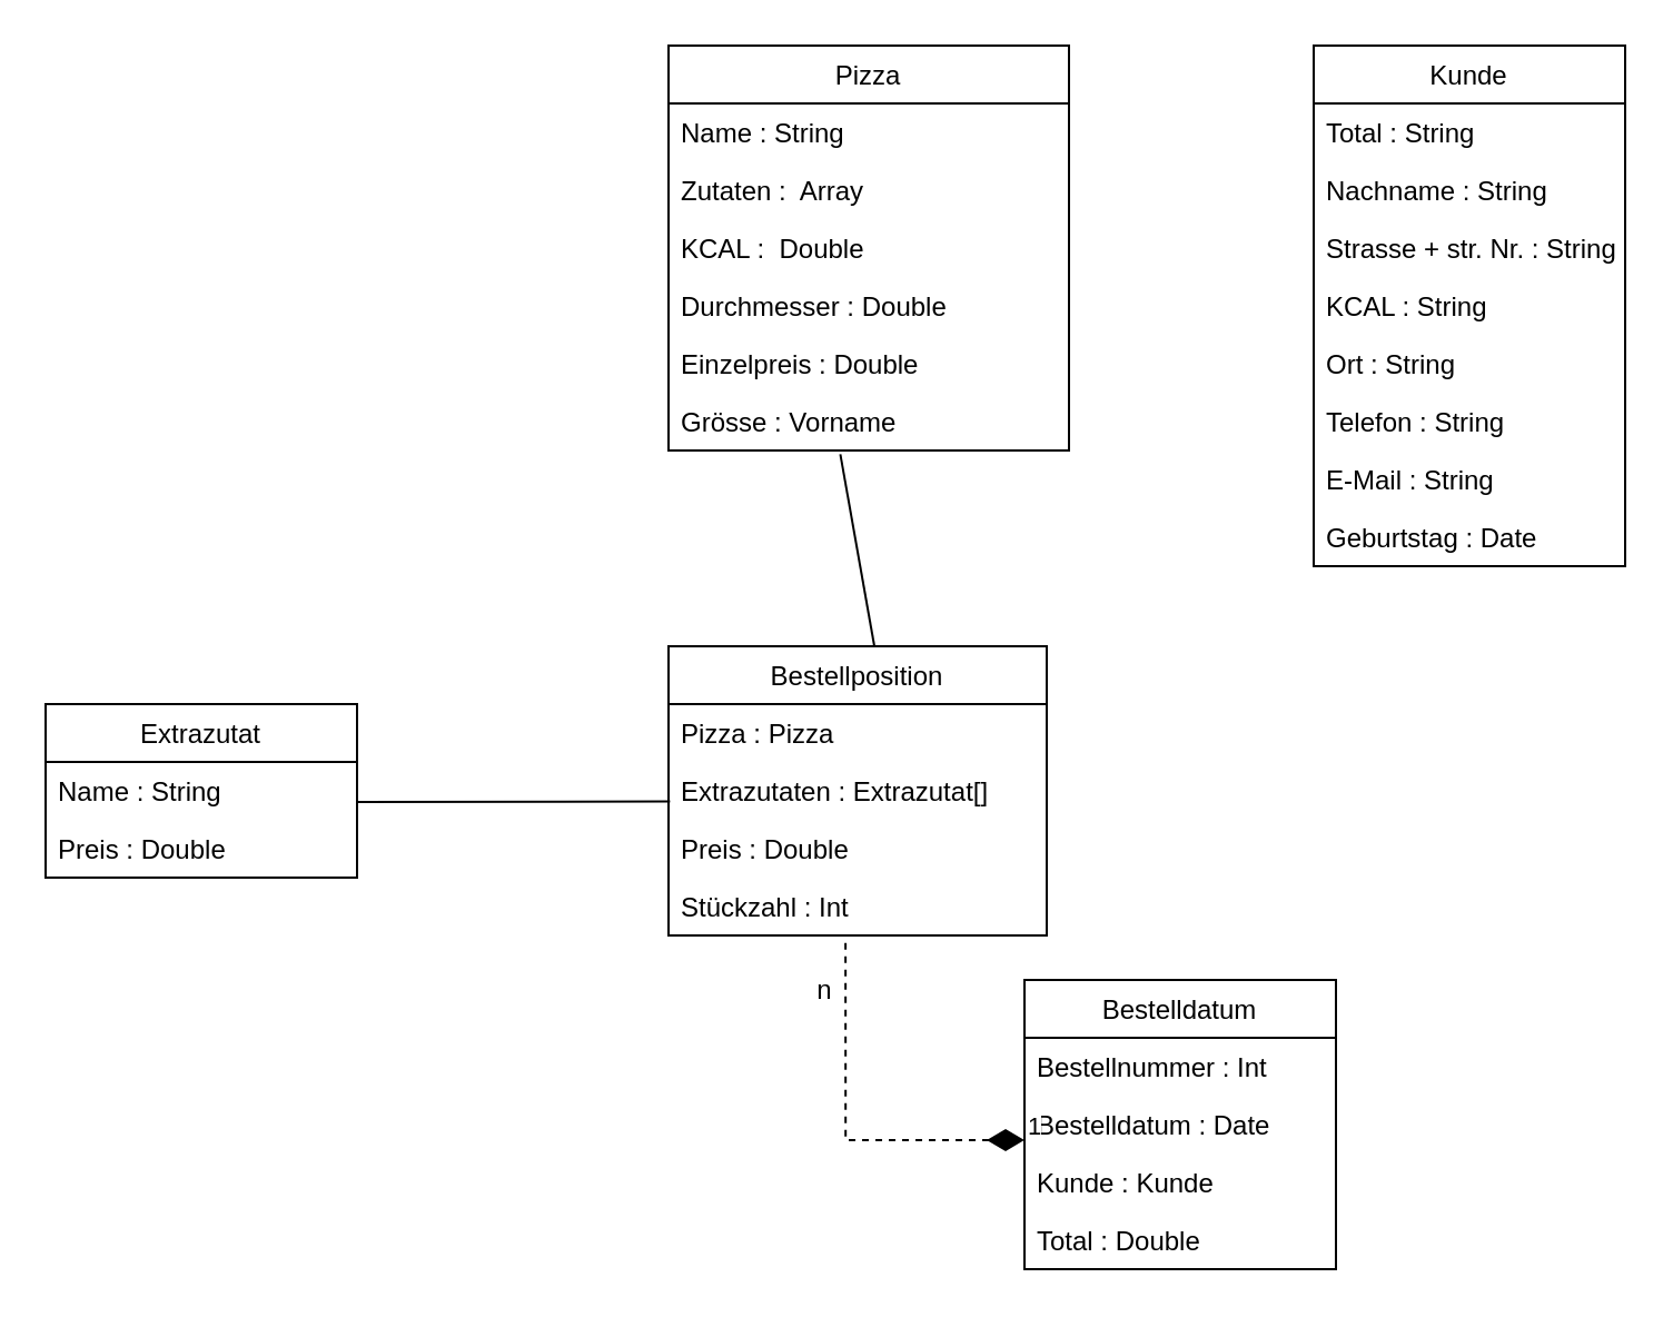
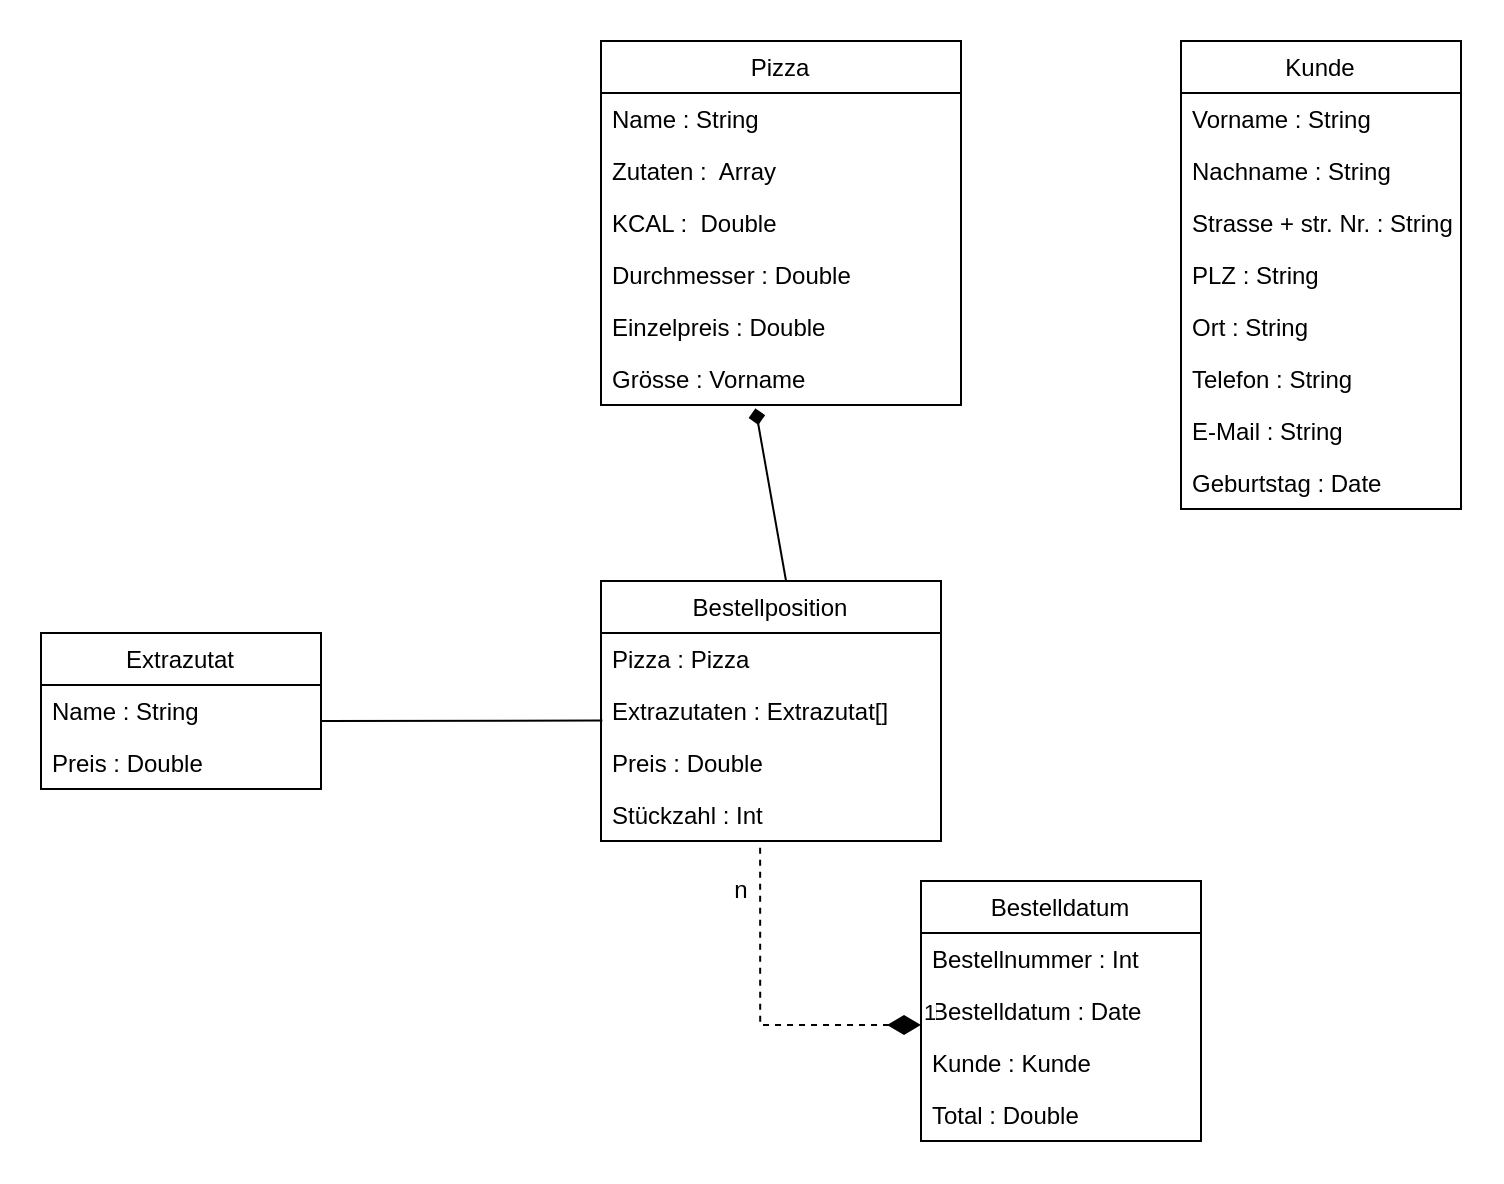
  <mxCell id="0" />
  <mxCell id="1" parent="0" />
  <mxCell id="2" value="Pizza" style="swimlane;fontStyle=0;childLayout=stackLayout;horizontal=1;startSize=26;fillColor=none;horizontalStack=0;resizeParent=1;resizeParentMax=0;resizeLast=0;collapsible=1;marginBottom=0;swimlaneLine=1;resizeWidth=1;resizeHeight=1;" vertex="1" parent="1"><mxGeometry x="300" y="20" width="180" height="182" as="geometry"><mxRectangle x="360" y="230" width="70" height="30" as="alternateBounds" /></mxGeometry></mxCell>
  <mxCell id="3" value="Name : String" style="text;strokeColor=none;fillColor=none;align=left;verticalAlign=top;spacingLeft=4;spacingRight=4;overflow=hidden;rotatable=0;points=[[0,0.5],[1,0.5]];portConstraint=eastwest;" vertex="1" parent="2"><mxGeometry y="26" width="180" height="26" as="geometry" /></mxCell>
  <mxCell id="4" value="Zutaten :  Array" style="text;strokeColor=none;fillColor=none;align=left;verticalAlign=top;spacingLeft=4;spacingRight=4;overflow=hidden;rotatable=0;points=[[0,0.5],[1,0.5]];portConstraint=eastwest;" vertex="1" parent="2"><mxGeometry y="52" width="180" height="26" as="geometry" /></mxCell>
  <mxCell id="5" value="KCAL :  Double" style="text;strokeColor=none;fillColor=none;align=left;verticalAlign=top;spacingLeft=4;spacingRight=4;overflow=hidden;rotatable=0;points=[[0,0.5],[1,0.5]];portConstraint=eastwest;" vertex="1" parent="2"><mxGeometry y="78" width="180" height="26" as="geometry" /></mxCell>
  <mxCell id="6" value="Durchmesser : Double " style="text;strokeColor=none;fillColor=none;align=left;verticalAlign=top;spacingLeft=4;spacingRight=4;overflow=hidden;rotatable=0;points=[[0,0.5],[1,0.5]];portConstraint=eastwest;" vertex="1" parent="2"><mxGeometry y="104" width="180" height="26" as="geometry" /></mxCell>
  <mxCell id="7" value="Einzelpreis : Double&#10;&#10;" style="text;strokeColor=none;fillColor=none;align=left;verticalAlign=top;spacingLeft=4;spacingRight=4;overflow=hidden;rotatable=0;points=[[0,0.5],[1,0.5]];portConstraint=eastwest;" vertex="1" parent="2"><mxGeometry y="130" width="180" height="26" as="geometry" /></mxCell>
  <mxCell id="8" value="Grösse : Vorname" style="text;strokeColor=none;fillColor=none;align=left;verticalAlign=top;spacingLeft=4;spacingRight=4;overflow=hidden;rotatable=0;points=[[0,0.5],[1,0.5]];portConstraint=eastwest;" vertex="1" parent="2"><mxGeometry y="156" width="180" height="26" as="geometry" /></mxCell>
  <mxCell id="9" value="Kunde" style="swimlane;fontStyle=0;childLayout=stackLayout;horizontal=1;startSize=26;fillColor=none;horizontalStack=0;resizeParent=1;resizeParentMax=0;resizeLast=0;collapsible=1;marginBottom=0;" vertex="1" parent="1"><mxGeometry x="590" y="20" width="140" height="234" as="geometry" /></mxCell>
- <mxCell id="10" value="Total : String&#10;" style="text;strokeColor=none;fillColor=none;align=left;verticalAlign=top;spacingLeft=4;spacingRight=4;overflow=hidden;rotatable=0;points=[[0,0.5],[1,0.5]];portConstraint=eastwest;" vertex="1" parent="9"><mxGeometry y="26" width="140" height="26" as="geometry" /></mxCell>
+ <mxCell id="10" value="Vorname : String&#10;" style="text;strokeColor=none;fillColor=none;align=left;verticalAlign=top;spacingLeft=4;spacingRight=4;overflow=hidden;rotatable=0;points=[[0,0.5],[1,0.5]];portConstraint=eastwest;" vertex="1" parent="9"><mxGeometry y="26" width="140" height="26" as="geometry" /></mxCell>
  <mxCell id="11" value="Nachname : String &#10;" style="text;strokeColor=none;fillColor=none;align=left;verticalAlign=top;spacingLeft=4;spacingRight=4;overflow=hidden;rotatable=0;points=[[0,0.5],[1,0.5]];portConstraint=eastwest;" vertex="1" parent="9"><mxGeometry y="52" width="140" height="26" as="geometry" /></mxCell>
  <mxCell id="12" value="Strasse + str. Nr. : String" style="text;strokeColor=none;fillColor=none;align=left;verticalAlign=top;spacingLeft=4;spacingRight=4;overflow=hidden;rotatable=0;points=[[0,0.5],[1,0.5]];portConstraint=eastwest;" vertex="1" parent="9"><mxGeometry y="78" width="140" height="26" as="geometry" /></mxCell>
- <mxCell id="13" value="KCAL : String" style="text;strokeColor=none;fillColor=none;align=left;verticalAlign=top;spacingLeft=4;spacingRight=4;overflow=hidden;rotatable=0;points=[[0,0.5],[1,0.5]];portConstraint=eastwest;" vertex="1" parent="9"><mxGeometry y="104" width="140" height="26" as="geometry" /></mxCell>
+ <mxCell id="13" value="PLZ : String" style="text;strokeColor=none;fillColor=none;align=left;verticalAlign=top;spacingLeft=4;spacingRight=4;overflow=hidden;rotatable=0;points=[[0,0.5],[1,0.5]];portConstraint=eastwest;" vertex="1" parent="9"><mxGeometry y="104" width="140" height="26" as="geometry" /></mxCell>
  <mxCell id="14" value="Ort : String" style="text;strokeColor=none;fillColor=none;align=left;verticalAlign=top;spacingLeft=4;spacingRight=4;overflow=hidden;rotatable=0;points=[[0,0.5],[1,0.5]];portConstraint=eastwest;" vertex="1" parent="9"><mxGeometry y="130" width="140" height="26" as="geometry" /></mxCell>
  <mxCell id="15" value="Telefon : String &#10;" style="text;strokeColor=none;fillColor=none;align=left;verticalAlign=top;spacingLeft=4;spacingRight=4;overflow=hidden;rotatable=0;points=[[0,0.5],[1,0.5]];portConstraint=eastwest;" vertex="1" parent="9"><mxGeometry y="156" width="140" height="26" as="geometry" /></mxCell>
  <mxCell id="16" value="E-Mail : String" style="text;strokeColor=none;fillColor=none;align=left;verticalAlign=top;spacingLeft=4;spacingRight=4;overflow=hidden;rotatable=0;points=[[0,0.5],[1,0.5]];portConstraint=eastwest;" vertex="1" parent="9"><mxGeometry y="182" width="140" height="26" as="geometry" /></mxCell>
  <mxCell id="17" value="Geburtstag : Date" style="text;strokeColor=none;fillColor=none;align=left;verticalAlign=top;spacingLeft=4;spacingRight=4;overflow=hidden;rotatable=0;points=[[0,0.5],[1,0.5]];portConstraint=eastwest;" vertex="1" parent="9"><mxGeometry y="208" width="140" height="26" as="geometry" /></mxCell>
  <mxCell id="18" value="Bestelldatum" style="swimlane;fontStyle=0;childLayout=stackLayout;horizontal=1;startSize=26;fillColor=none;horizontalStack=0;resizeParent=1;resizeParentMax=0;resizeLast=0;collapsible=1;marginBottom=0;" vertex="1" parent="1"><mxGeometry x="460" y="440" width="140" height="130" as="geometry" /></mxCell>
  <mxCell id="19" value="Bestellnummer : Int " style="text;strokeColor=none;fillColor=none;align=left;verticalAlign=top;spacingLeft=4;spacingRight=4;overflow=hidden;rotatable=0;points=[[0,0.5],[1,0.5]];portConstraint=eastwest;" vertex="1" parent="18"><mxGeometry y="26" width="140" height="26" as="geometry" /></mxCell>
  <mxCell id="20" value="Bestelldatum : Date" style="text;strokeColor=none;fillColor=none;align=left;verticalAlign=top;spacingLeft=4;spacingRight=4;overflow=hidden;rotatable=0;points=[[0,0.5],[1,0.5]];portConstraint=eastwest;" vertex="1" parent="18"><mxGeometry y="52" width="140" height="26" as="geometry" /></mxCell>
  <mxCell id="21" value="Kunde : Kunde" style="text;strokeColor=none;fillColor=none;align=left;verticalAlign=top;spacingLeft=4;spacingRight=4;overflow=hidden;rotatable=0;points=[[0,0.5],[1,0.5]];portConstraint=eastwest;" vertex="1" parent="18"><mxGeometry y="78" width="140" height="26" as="geometry" /></mxCell>
  <mxCell id="22" value="Total : Double" style="text;strokeColor=none;fillColor=none;align=left;verticalAlign=top;spacingLeft=4;spacingRight=4;overflow=hidden;rotatable=0;points=[[0,0.5],[1,0.5]];portConstraint=eastwest;" vertex="1" parent="18"><mxGeometry y="104" width="140" height="26" as="geometry" /></mxCell>
  <mxCell id="23" value="Bestellposition" style="swimlane;fontStyle=0;childLayout=stackLayout;horizontal=1;startSize=26;fillColor=none;horizontalStack=0;resizeParent=1;resizeParentMax=0;resizeLast=0;collapsible=1;marginBottom=0;" vertex="1" parent="1"><mxGeometry x="300" y="290" width="170" height="130" as="geometry" /></mxCell>
  <mxCell id="24" value="Pizza : Pizza" style="text;strokeColor=none;fillColor=none;align=left;verticalAlign=top;spacingLeft=4;spacingRight=4;overflow=hidden;rotatable=0;points=[[0,0.5],[1,0.5]];portConstraint=eastwest;" vertex="1" parent="23"><mxGeometry y="26" width="170" height="26" as="geometry" /></mxCell>
  <mxCell id="25" value="Extrazutaten : Extrazutat[]" style="text;strokeColor=none;fillColor=none;align=left;verticalAlign=top;spacingLeft=4;spacingRight=4;overflow=hidden;rotatable=0;points=[[0,0.5],[1,0.5]];portConstraint=eastwest;" vertex="1" parent="23"><mxGeometry y="52" width="170" height="26" as="geometry" /></mxCell>
  <mxCell id="26" value="Preis : Double" style="text;strokeColor=none;fillColor=none;align=left;verticalAlign=top;spacingLeft=4;spacingRight=4;overflow=hidden;rotatable=0;points=[[0,0.5],[1,0.5]];portConstraint=eastwest;" vertex="1" parent="23"><mxGeometry y="78" width="170" height="26" as="geometry" /></mxCell>
  <mxCell id="27" value="Stückzahl : Int " style="text;strokeColor=none;fillColor=none;align=left;verticalAlign=top;spacingLeft=4;spacingRight=4;overflow=hidden;rotatable=0;points=[[0,0.5],[1,0.5]];portConstraint=eastwest;" vertex="1" parent="23"><mxGeometry y="104" width="170" height="26" as="geometry" /></mxCell>
- <mxCell id="28" value="" style="endArrow=none;html=1;rounded=0;entryX=0.429;entryY=1.064;entryDx=0;entryDy=0;entryPerimeter=0;exitX=0.544;exitY=-0.002;exitDx=0;exitDy=0;exitPerimeter=0;" edge="1" parent="1" source="23" target="8"><mxGeometry width="50" height="50" relative="1" as="geometry"><mxPoint x="540" y="420" as="sourcePoint" /><mxPoint x="376.14" y="229.768" as="targetPoint" /></mxGeometry></mxCell>
+ <mxCell id="28" value="" style="endArrow=diamond;html=1;rounded=0;entryX=0.429;entryY=1.064;entryDx=0;entryDy=0;entryPerimeter=0;exitX=0.544;exitY=-0.002;exitDx=0;exitDy=0;exitPerimeter=0;" edge="1" parent="1" source="23" target="8"><mxGeometry width="50" height="50" relative="1" as="geometry"><mxPoint x="540" y="420" as="sourcePoint" /><mxPoint x="376.14" y="229.768" as="targetPoint" /></mxGeometry></mxCell>
  <mxCell id="29" value="1" style="endArrow=none;html=1;endSize=12;startArrow=diamondThin;startSize=14;startFill=1;edgeStyle=orthogonalEdgeStyle;align=left;verticalAlign=bottom;rounded=0;exitX=0;exitY=0.769;exitDx=0;exitDy=0;exitPerimeter=0;entryX=0.468;entryY=0.991;entryDx=0;entryDy=0;entryPerimeter=0;endFill=0;dashed=1;" edge="1" parent="1" source="20" target="27"><mxGeometry x="-1" y="3" relative="1" as="geometry"><mxPoint x="480" y="400" as="sourcePoint" /><mxPoint x="640" y="400" as="targetPoint" /></mxGeometry></mxCell>
  <mxCell id="30" value="n" style="text;html=1;align=center;verticalAlign=middle;resizable=0;points=[];autosize=1;strokeColor=none;fillColor=none;" vertex="1" parent="1"><mxGeometry x="355" y="430" width="30" height="30" as="geometry" /></mxCell>
  <mxCell id="31" value="Extrazutat" style="swimlane;fontStyle=0;childLayout=stackLayout;horizontal=1;startSize=26;fillColor=none;horizontalStack=0;resizeParent=1;resizeParentMax=0;resizeLast=0;collapsible=1;marginBottom=0;" vertex="1" parent="1"><mxGeometry x="20" y="316" width="140" height="78" as="geometry" /></mxCell>
  <mxCell id="32" value="Name : String" style="text;strokeColor=none;fillColor=none;align=left;verticalAlign=top;spacingLeft=4;spacingRight=4;overflow=hidden;rotatable=0;points=[[0,0.5],[1,0.5]];portConstraint=eastwest;" vertex="1" parent="31"><mxGeometry y="26" width="140" height="26" as="geometry" /></mxCell>
  <mxCell id="33" value="Preis : Double" style="text;strokeColor=none;fillColor=none;align=left;verticalAlign=top;spacingLeft=4;spacingRight=4;overflow=hidden;rotatable=0;points=[[0,0.5],[1,0.5]];portConstraint=eastwest;" vertex="1" parent="31"><mxGeometry y="52" width="140" height="26" as="geometry" /></mxCell>
  <mxCell id="34" value="" style="endArrow=none;html=1;rounded=0;entryX=0.004;entryY=0.684;entryDx=0;entryDy=0;entryPerimeter=0;" edge="1" parent="1" target="25"><mxGeometry width="50" height="50" relative="1" as="geometry"><mxPoint x="160" y="360" as="sourcePoint" /><mxPoint x="280" y="330" as="targetPoint" /><Array as="points" /></mxGeometry></mxCell>
